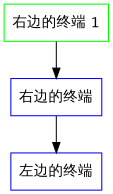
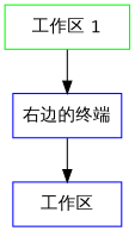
  digraph {
    fontname="DejaVu Sans"
    node [color=blue fontname="DejaVu Sans" shape=box]
    edge [fontname="DejaVu Sans"]
-   n1 [color=lime label="右边的终端 1"]
+   n1 [color=lime label="工作区 1"]
    n2 [label="右边的终端"]
-   n3 [label="左边的终端"]
+   n3 [label="工作区"]
    n1 -> n2
    n2 -> n3
  }
